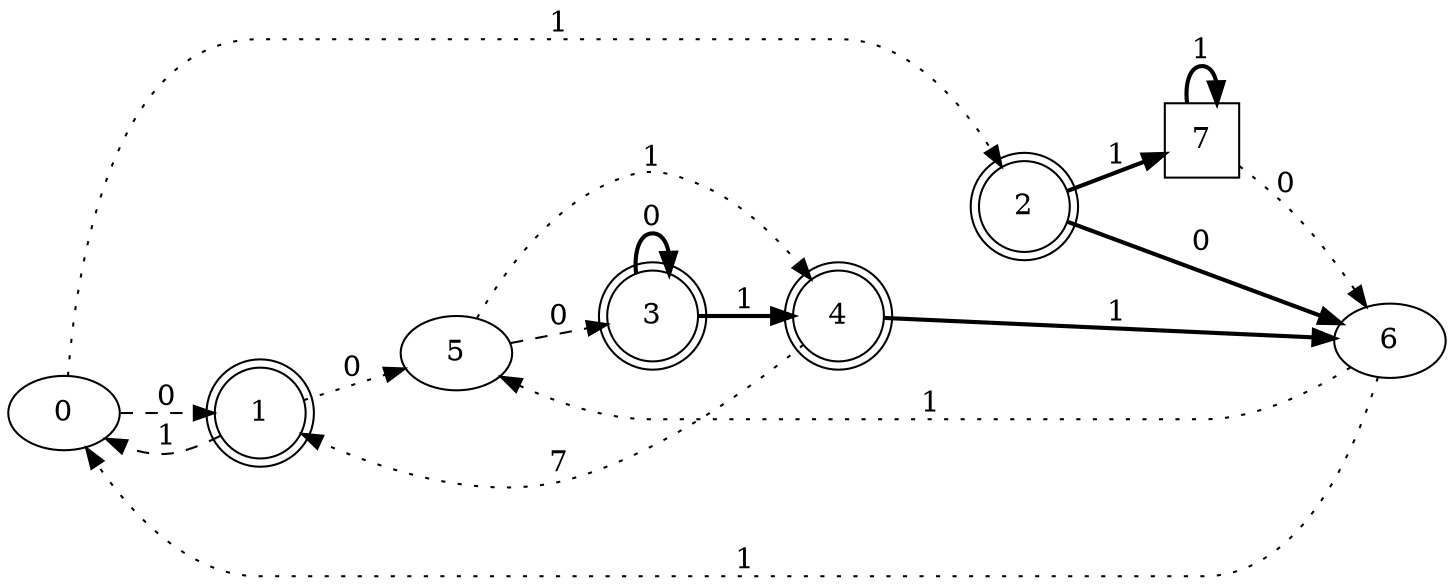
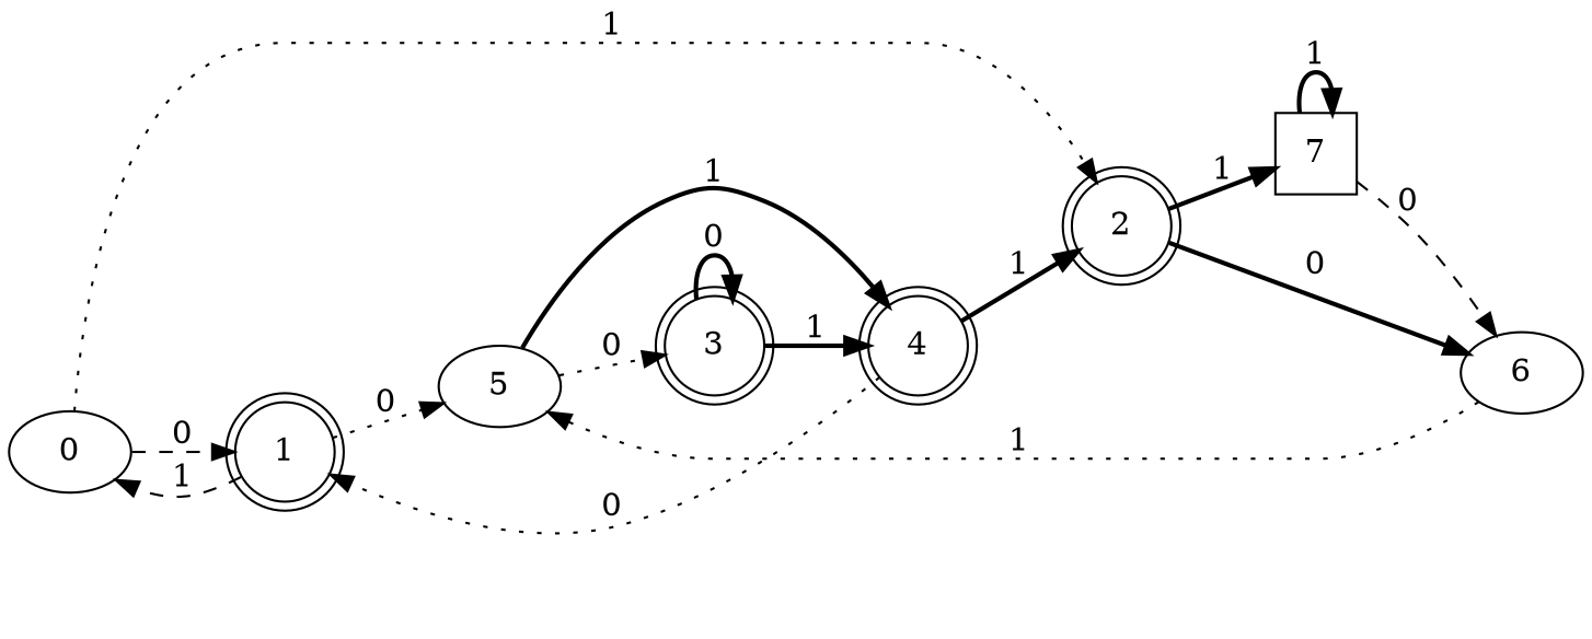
  digraph {
    rankdir=LR
    node [shape=doublecircle]
    edge [style=dotted]
    0 [shape=""]
    1
    5 [shape=""]
    2
    6 [shape=""]
    7 [shape=square]
    3
    4
    0 -> 1 [label=0 style=dashed]
    0 -> 2 [label=1]
    1 -> 0 [label=1 style=dashed]
    1 -> 5 [label=0]
-   5 -> 3 [label=0 style=dashed]
-   5 -> 4 [label=1]
+   5 -> 3 [label=0]
+   5 -> 4 [label=1 style=bold]
    2 -> 6 [label=0 style=bold]
    2 -> 7 [label=1 style=bold]
-   6 -> 0 [label=1]
    6 -> 5 [label=1]
-   7 -> 6 [label=0]
+   7 -> 6 [label=0 style=dashed]
    7 -> 7 [label=1 style=bold]
    3 -> 3 [label=0 style=bold]
    3 -> 4 [label=1 style=bold]
-   4 -> 1 [label=7]
-   4 -> 6 [label=1 style=bold]
+   4 -> 1 [label=0]
+   4 -> 2 [label=1 style=bold]
  }
